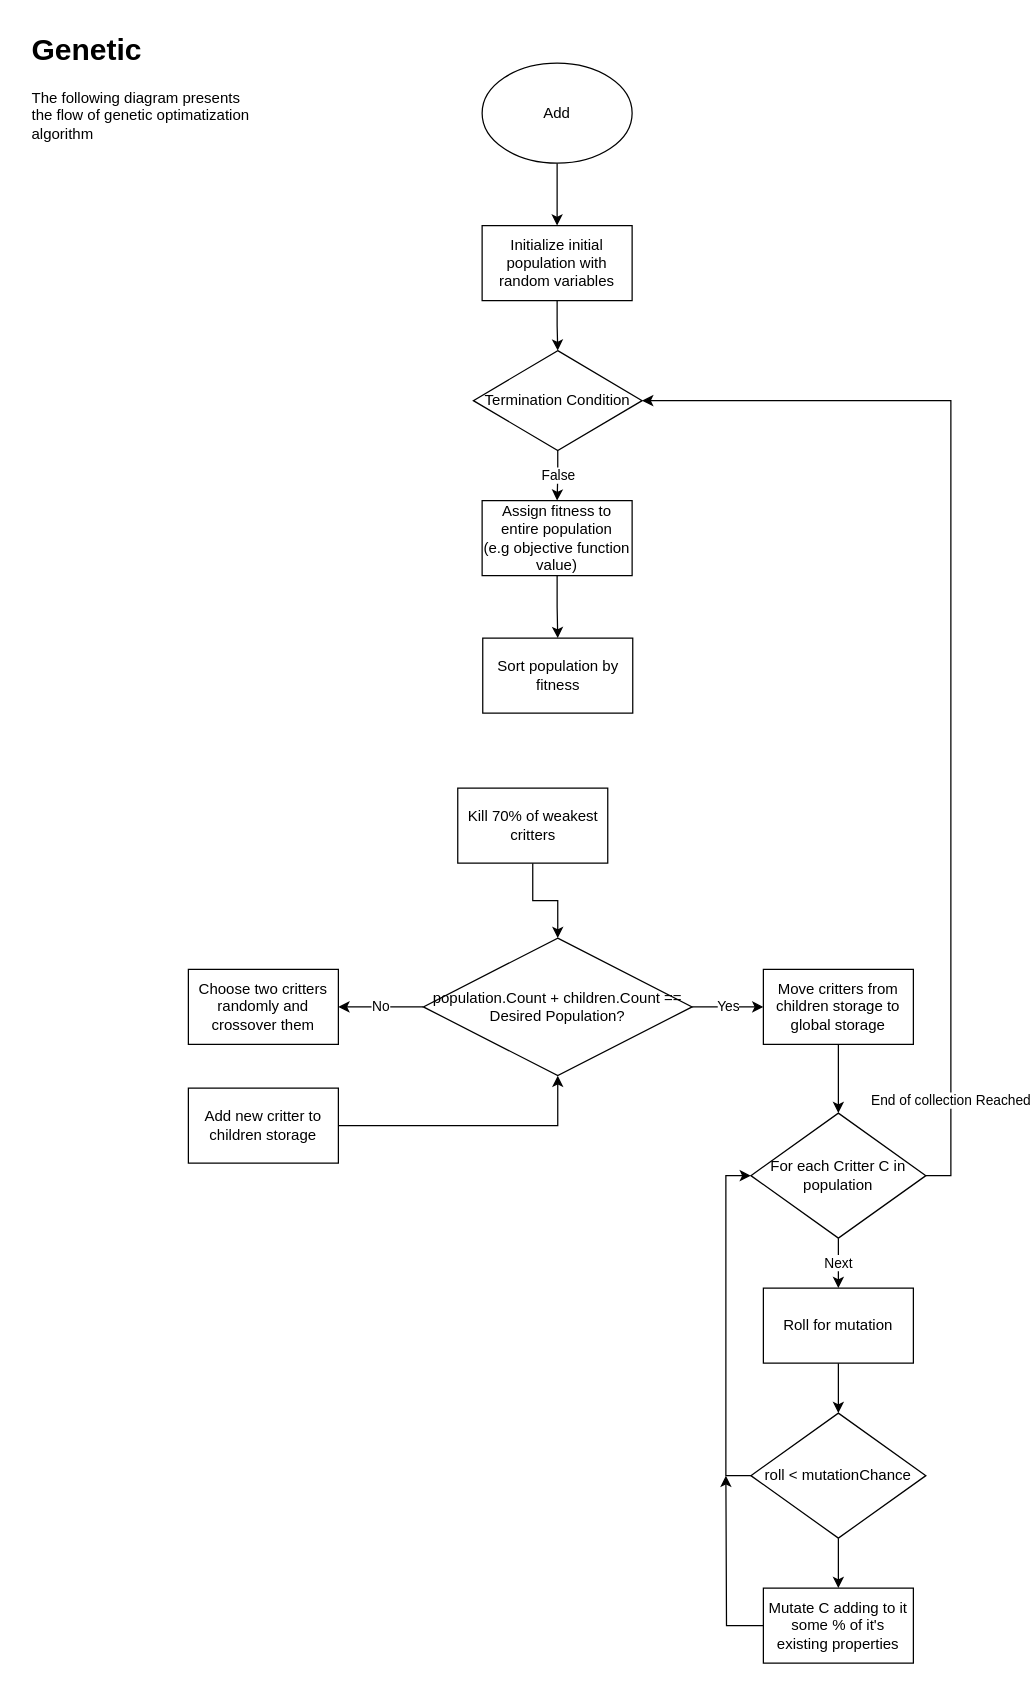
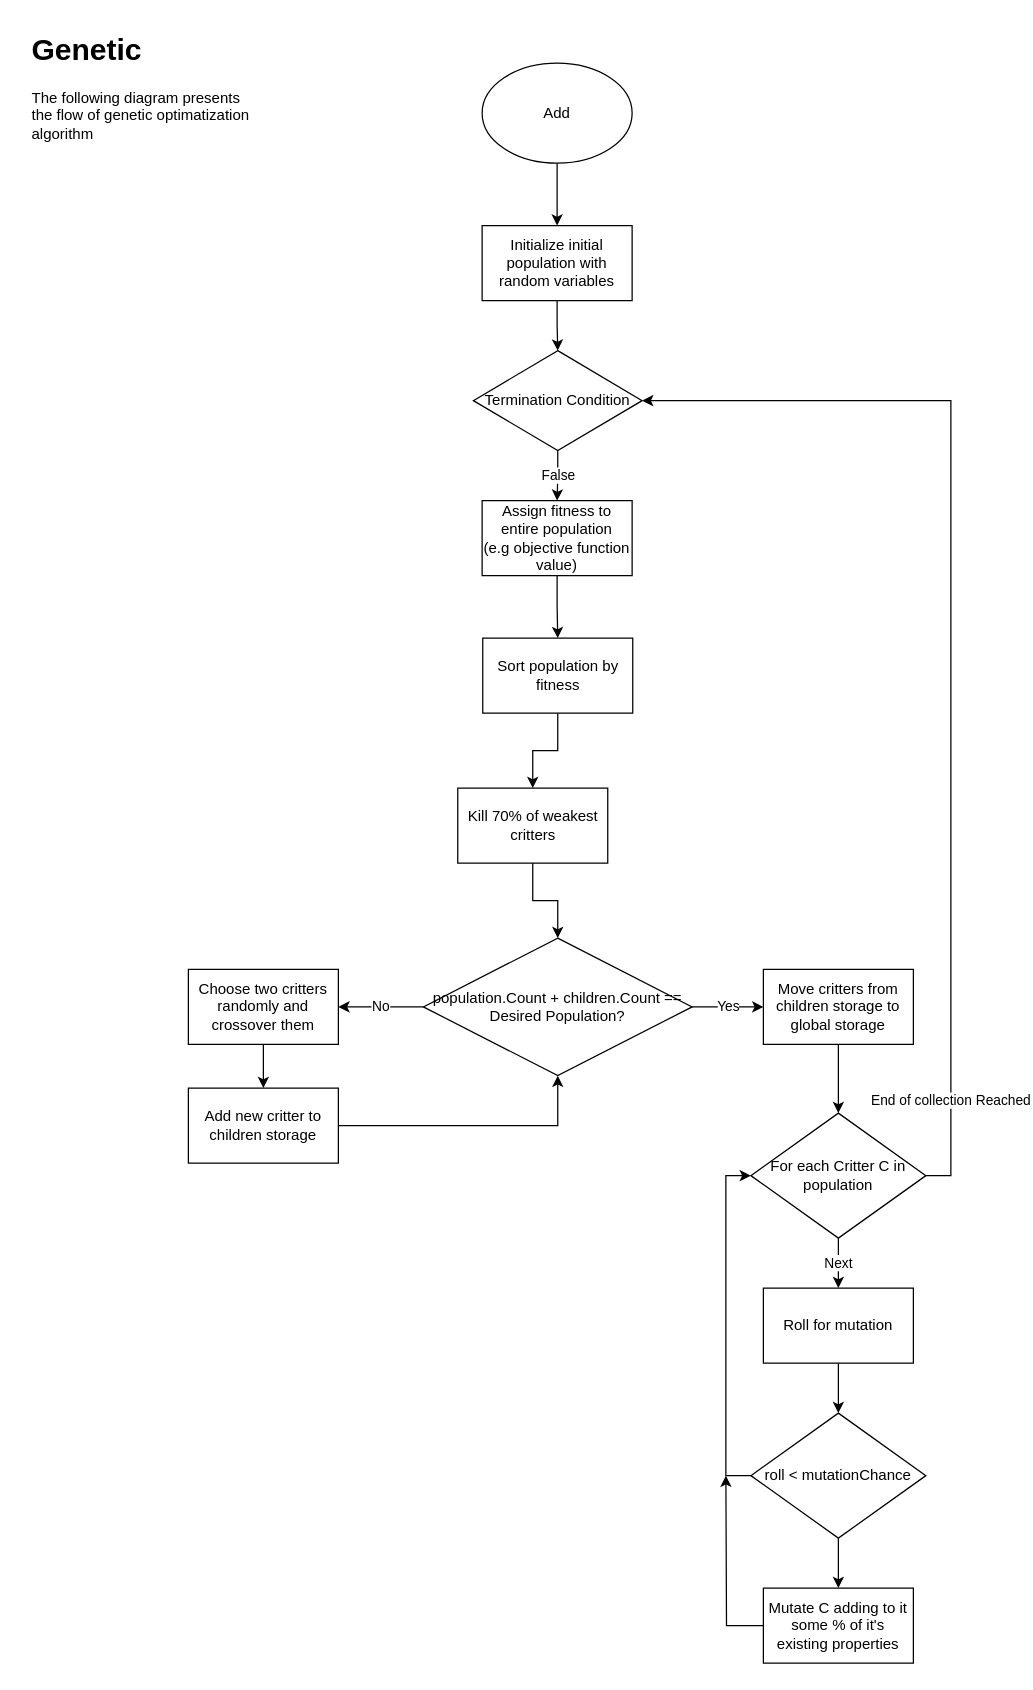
  <mxCell id="0" />
  <mxCell id="1" parent="0" />
  <mxCell id="2" value="" style="edgeStyle=orthogonalEdgeStyle;rounded=0;orthogonalLoop=1;jettySize=auto;html=1;" edge="1" parent="1" source="3" target="6"><mxGeometry relative="1" as="geometry" /></mxCell>
  <mxCell id="3" value="Add" style="ellipse;whiteSpace=wrap;html=1;" vertex="1" parent="1"><mxGeometry x="385" y="50" width="120" height="80" as="geometry" /></mxCell>
  <mxCell id="4" value="&lt;h1&gt;Genetic&lt;br&gt;&lt;/h1&gt;&lt;p&gt;The following diagram presents the flow of genetic optimatization algorithm&lt;br&gt;&lt;/p&gt;" style="text;html=1;strokeColor=none;fillColor=none;spacing=5;spacingTop=-20;whiteSpace=wrap;overflow=hidden;rounded=0;" vertex="1" parent="1"><mxGeometry y="20" width="190" height="120" as="geometry" x="20" /></mxCell>
  <mxCell id="5" value="" style="edgeStyle=orthogonalEdgeStyle;rounded=0;orthogonalLoop=1;jettySize=auto;html=1;" edge="1" parent="1" source="6" target="8"><mxGeometry relative="1" as="geometry" /></mxCell>
  <mxCell id="6" value="Initialize initial population with random variables" style="rounded=0;whiteSpace=wrap;html=1;" vertex="1" parent="1"><mxGeometry x="385" y="180" width="120" height="60" as="geometry" /></mxCell>
  <mxCell id="7" value="False" style="edgeStyle=orthogonalEdgeStyle;rounded=0;orthogonalLoop=1;jettySize=auto;html=1;" edge="1" parent="1" source="8" target="10"><mxGeometry relative="1" as="geometry" /></mxCell>
  <mxCell id="8" value="Termination Condition" style="rhombus;whiteSpace=wrap;html=1;" vertex="1" parent="1"><mxGeometry x="378" y="280" width="135" height="80" as="geometry" /></mxCell>
  <mxCell id="9" value="" style="edgeStyle=orthogonalEdgeStyle;rounded=0;orthogonalLoop=1;jettySize=auto;html=1;" edge="1" parent="1" source="10" target="12"><mxGeometry relative="1" as="geometry" /></mxCell>
  <mxCell id="10" value="Assign fitness to entire population&lt;br&gt;(e.g objective function value) " style="rounded=0;whiteSpace=wrap;html=1;" vertex="1" parent="1"><mxGeometry x="385" y="400" width="120" height="60" as="geometry" /></mxCell>
+ <mxCell id="11" value="" style="edgeStyle=orthogonalEdgeStyle;rounded=0;orthogonalLoop=1;jettySize=auto;html=1;" edge="1" parent="1" source="12" target="14"><mxGeometry relative="1" as="geometry" /></mxCell>
  <mxCell id="12" value="Sort population by fitness" style="rounded=0;whiteSpace=wrap;html=1;" vertex="1" parent="1"><mxGeometry x="385.5" y="510" width="120" height="60" as="geometry" /></mxCell>
  <mxCell id="13" value="" style="edgeStyle=orthogonalEdgeStyle;rounded=0;orthogonalLoop=1;jettySize=auto;html=1;" edge="1" parent="1" source="14" target="17"><mxGeometry relative="1" as="geometry" /></mxCell>
  <mxCell id="14" value="Kill 70% of weakest critters" style="rounded=0;whiteSpace=wrap;html=1;" vertex="1" parent="1"><mxGeometry x="365.5" y="630" width="120" height="60" as="geometry" /></mxCell>
  <mxCell id="15" value="No" style="edgeStyle=orthogonalEdgeStyle;rounded=0;orthogonalLoop=1;jettySize=auto;html=1;" edge="1" parent="1" source="17" target="19"><mxGeometry relative="1" as="geometry" /></mxCell>
  <mxCell id="16" value="Yes" style="edgeStyle=orthogonalEdgeStyle;rounded=0;orthogonalLoop=1;jettySize=auto;html=1;" edge="1" parent="1" source="17" target="23"><mxGeometry relative="1" as="geometry" /></mxCell>
  <mxCell id="17" value="population.Count + children.Count == Desired Population?" style="rhombus;whiteSpace=wrap;html=1;" vertex="1" parent="1"><mxGeometry x="338" y="750" width="215" height="110" as="geometry" /></mxCell>
+ <mxCell id="18" value="" style="edgeStyle=orthogonalEdgeStyle;rounded=0;orthogonalLoop=1;jettySize=auto;html=1;" edge="1" parent="1" source="19" target="21"><mxGeometry relative="1" as="geometry" /></mxCell>
  <mxCell id="19" value="Choose two critters randomly and crossover them" style="rounded=0;whiteSpace=wrap;html=1;" vertex="1" parent="1"><mxGeometry x="150" y="775" width="120" height="60" as="geometry" /></mxCell>
  <mxCell id="20" style="edgeStyle=orthogonalEdgeStyle;rounded=0;orthogonalLoop=1;jettySize=auto;html=1;exitX=1;exitY=0.5;exitDx=0;exitDy=0;entryX=0.5;entryY=1;entryDx=0;entryDy=0;" edge="1" parent="1" source="21" target="17"><mxGeometry relative="1" as="geometry" /></mxCell>
  <mxCell id="21" value="Add new critter to children storage" style="rounded=0;whiteSpace=wrap;html=1;" vertex="1" parent="1"><mxGeometry x="150" y="870" width="120" height="60" as="geometry" /></mxCell>
  <mxCell id="22" value="" style="edgeStyle=orthogonalEdgeStyle;rounded=0;orthogonalLoop=1;jettySize=auto;html=1;" edge="1" parent="1" source="23" target="26"><mxGeometry relative="1" as="geometry" /></mxCell>
  <mxCell id="23" value="Move critters from children storage to global storage" style="rounded=0;whiteSpace=wrap;html=1;" vertex="1" parent="1"><mxGeometry x="610" y="775" width="120" height="60" as="geometry" /></mxCell>
  <mxCell id="24" value="Next" style="edgeStyle=orthogonalEdgeStyle;rounded=0;orthogonalLoop=1;jettySize=auto;html=1;" edge="1" parent="1" source="26" target="28"><mxGeometry relative="1" as="geometry" /></mxCell>
  <mxCell id="25" value="End of collection Reached" style="edgeStyle=orthogonalEdgeStyle;rounded=0;orthogonalLoop=1;jettySize=auto;html=1;exitX=1;exitY=0.5;exitDx=0;exitDy=0;entryX=1;entryY=0.5;entryDx=0;entryDy=0;" edge="1" parent="1" source="26" target="8"><mxGeometry x="-0.82" relative="1" as="geometry"><mxPoint as="offset" /></mxGeometry></mxCell>
  <mxCell id="26" value="For each Critter C in population" style="rhombus;whiteSpace=wrap;html=1;" vertex="1" parent="1"><mxGeometry x="600" y="890" width="140" height="100" as="geometry" /></mxCell>
  <mxCell id="27" value="" style="edgeStyle=orthogonalEdgeStyle;rounded=0;orthogonalLoop=1;jettySize=auto;html=1;" edge="1" parent="1" source="28" target="31"><mxGeometry relative="1" as="geometry" /></mxCell>
  <mxCell id="28" value="Roll for mutation" style="rounded=0;whiteSpace=wrap;html=1;" vertex="1" parent="1"><mxGeometry x="610" y="1030" width="120" height="60" as="geometry" /></mxCell>
  <mxCell id="29" value="" style="edgeStyle=orthogonalEdgeStyle;rounded=0;orthogonalLoop=1;jettySize=auto;html=1;" edge="1" parent="1" source="31" target="33"><mxGeometry relative="1" as="geometry" /></mxCell>
  <mxCell id="30" style="edgeStyle=orthogonalEdgeStyle;rounded=0;orthogonalLoop=1;jettySize=auto;html=1;exitX=0;exitY=0.5;exitDx=0;exitDy=0;entryX=0;entryY=0.5;entryDx=0;entryDy=0;" edge="1" parent="1" source="31" target="26"><mxGeometry relative="1" as="geometry" /></mxCell>
  <mxCell id="31" value="roll &amp;lt; mutationChance" style="rhombus;whiteSpace=wrap;html=1;" vertex="1" parent="1"><mxGeometry x="600" y="1130" width="140" height="100" as="geometry" /></mxCell>
  <mxCell id="32" style="edgeStyle=orthogonalEdgeStyle;rounded=0;orthogonalLoop=1;jettySize=auto;html=1;exitX=0;exitY=0.5;exitDx=0;exitDy=0;" edge="1" parent="1" source="33"><mxGeometry relative="1" as="geometry"><mxPoint x="580" y="1180" as="targetPoint" /></mxGeometry></mxCell>
  <mxCell id="33" value="Mutate C adding to it some % of it's existing properties" style="rounded=0;whiteSpace=wrap;html=1;" vertex="1" parent="1"><mxGeometry x="610" y="1270" width="120" height="60" as="geometry" /></mxCell>
